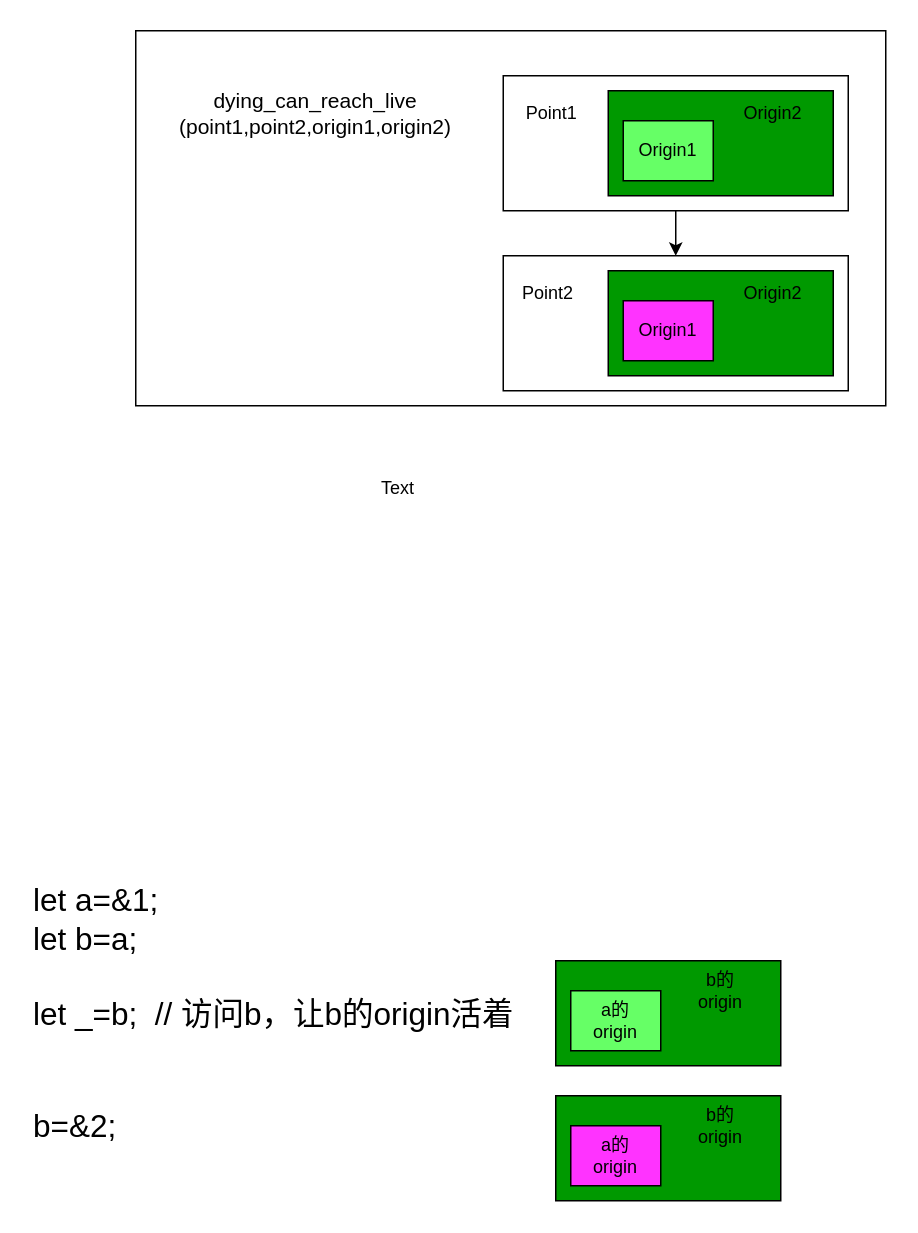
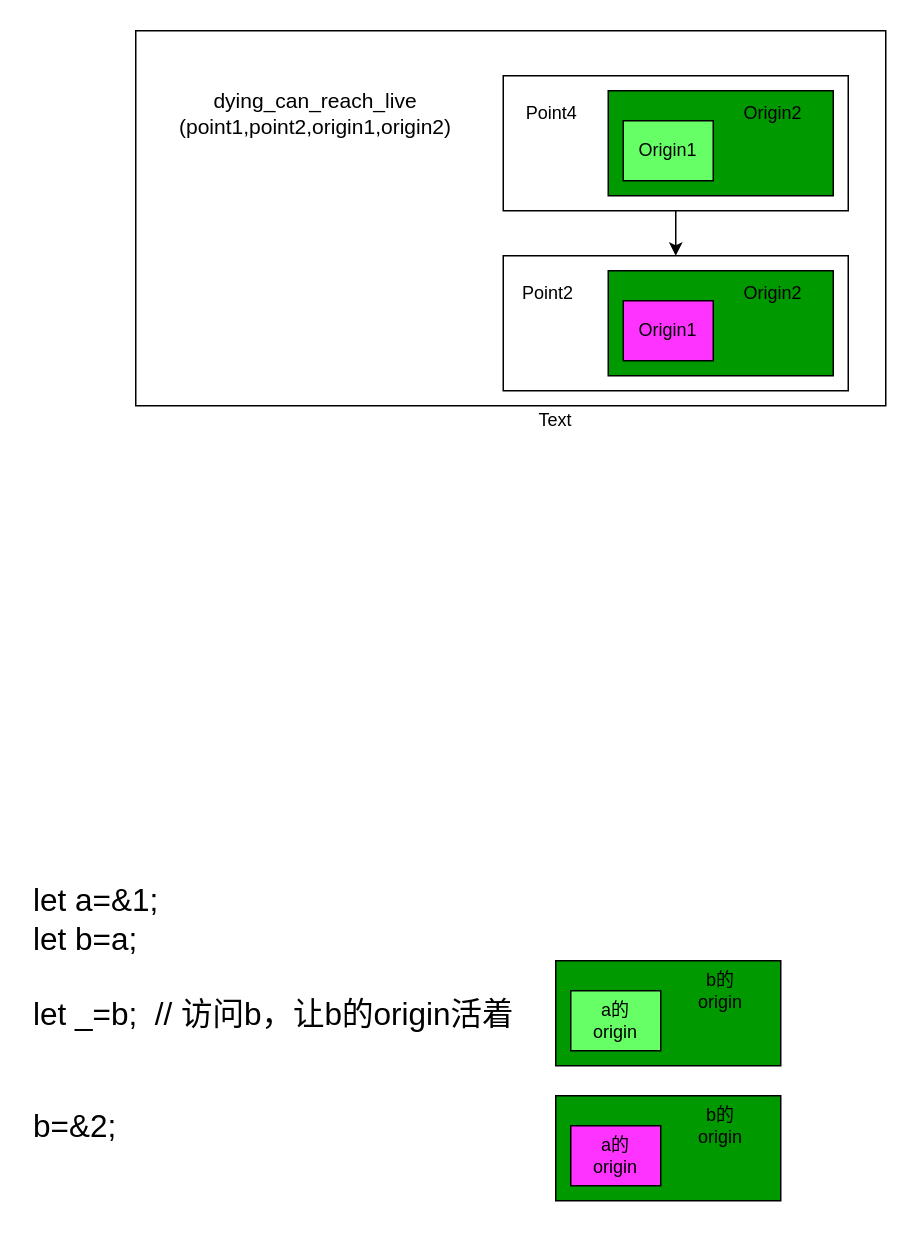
  <mxCell id="0" />
  <mxCell id="1" parent="0" />
  <mxCell id="2" value="" style="rounded=0;whiteSpace=wrap;html=1;fillColor=#FFFFFF;" vertex="1" parent="1"><mxGeometry x="90" y="20" width="500" height="250" as="geometry" /></mxCell>
  <mxCell id="3" value="" style="edgeStyle=orthogonalEdgeStyle;rounded=0;orthogonalLoop=1;jettySize=auto;html=1;fontSize=14;entryX=0.5;entryY=0;entryDx=0;entryDy=0;" edge="1" parent="1" source="4" target="11"><mxGeometry relative="1" as="geometry" /></mxCell>
  <mxCell id="4" value="" style="rounded=0;whiteSpace=wrap;html=1;fillColor=#FFFFFF;" vertex="1" parent="1"><mxGeometry x="335" y="50" width="230" height="90" as="geometry" /></mxCell>
  <mxCell id="5" value="" style="rounded=0;whiteSpace=wrap;html=1;fillColor=#009900;" vertex="1" parent="1"><mxGeometry x="405" y="60" width="150" height="70" as="geometry" /></mxCell>
  <mxCell id="6" value="Origin2" style="text;html=1;strokeColor=none;fillColor=none;align=center;verticalAlign=middle;whiteSpace=wrap;rounded=0;" vertex="1" parent="1"><mxGeometry x="495" y="65" width="40" height="20" as="geometry" /></mxCell>
- <mxCell id="7" value="Point1" style="text;html=1;strokeColor=none;fillColor=none;align=center;verticalAlign=middle;whiteSpace=wrap;rounded=0;" vertex="1" parent="1"><mxGeometry x="345" y="65" width="45" height="20" as="geometry" /></mxCell>
+ <mxCell id="7" value="Point4" style="text;html=1;strokeColor=none;fillColor=none;align=center;verticalAlign=middle;whiteSpace=wrap;rounded=0;" vertex="1" parent="1"><mxGeometry x="345" y="65" width="45" height="20" as="geometry" /></mxCell>
  <mxCell id="8" value="" style="group" vertex="1" connectable="0" parent="1"><mxGeometry x="415" y="80" width="60" height="40" as="geometry" /></mxCell>
  <mxCell id="9" value="" style="rounded=0;whiteSpace=wrap;html=1;fontSize=14;fillColor=#66FF66;" vertex="1" parent="8"><mxGeometry width="60" height="40" as="geometry" /></mxCell>
  <mxCell id="10" value="Origin1" style="text;html=1;strokeColor=none;fillColor=none;align=center;verticalAlign=middle;whiteSpace=wrap;rounded=0;" vertex="1" parent="8"><mxGeometry x="10" y="5" width="40" height="30" as="geometry" /></mxCell>
  <mxCell id="11" value="" style="rounded=0;whiteSpace=wrap;html=1;fillColor=#FFFFFF;" vertex="1" parent="1"><mxGeometry x="335" y="170" width="230" height="90" as="geometry" /></mxCell>
  <mxCell id="12" value="" style="rounded=0;whiteSpace=wrap;html=1;fillColor=#009900;" vertex="1" parent="1"><mxGeometry x="405" y="180" width="150" height="70" as="geometry" /></mxCell>
  <mxCell id="13" value="Origin2" style="text;html=1;strokeColor=none;fillColor=none;align=center;verticalAlign=middle;whiteSpace=wrap;rounded=0;" vertex="1" parent="1"><mxGeometry x="495" y="185" width="40" height="20" as="geometry" /></mxCell>
  <mxCell id="14" value="Point2" style="text;html=1;strokeColor=none;fillColor=none;align=center;verticalAlign=middle;whiteSpace=wrap;rounded=0;" vertex="1" parent="1"><mxGeometry x="345" y="185" width="40" height="20" as="geometry" /></mxCell>
  <mxCell id="15" value="" style="group;fillColor=#FF33FF;" vertex="1" connectable="0" parent="1"><mxGeometry x="415" y="200" width="60" height="40" as="geometry" /></mxCell>
  <mxCell id="16" value="" style="rounded=0;whiteSpace=wrap;html=1;fontSize=14;fillColor=#FF33FF;" vertex="1" parent="15"><mxGeometry width="60" height="40" as="geometry" /></mxCell>
  <mxCell id="17" value="Origin1" style="text;html=1;strokeColor=none;fillColor=none;align=center;verticalAlign=middle;whiteSpace=wrap;rounded=0;" vertex="1" parent="15"><mxGeometry x="10" y="5" width="40" height="30" as="geometry" /></mxCell>
  <mxCell id="18" value="dying_can_reach_live&lt;br&gt;(point1,point2,origin1,origin2)" style="text;html=1;strokeColor=none;fillColor=none;align=center;verticalAlign=middle;whiteSpace=wrap;rounded=0;fontSize=14;" vertex="1" parent="1"><mxGeometry x="190" y="65" width="40" height="20" as="geometry" /></mxCell>
- <mxCell id="19" value="Text" style="text;html=1;strokeColor=none;fillColor=none;align=center;verticalAlign=middle;whiteSpace=wrap;rounded=0;" vertex="1" parent="1"><mxGeometry x="245" y="315" width="40" height="20" as="geometry" /></mxCell>
+ <mxCell id="19" value="Text" style="text;html=1;strokeColor=none;fillColor=none;align=center;verticalAlign=middle;whiteSpace=wrap;rounded=0;" vertex="1" parent="1"><mxGeometry x="350" y="270" width="40" height="20" as="geometry" /></mxCell>
  <mxCell id="20" value="let a=&amp;amp;1;&lt;br style=&quot;font-size: 21px&quot;&gt;let b=a;&lt;br style=&quot;font-size: 21px&quot;&gt;&lt;br style=&quot;font-size: 21px&quot;&gt;let _=b;&amp;nbsp; // 访问b，让b的origin活着&lt;br&gt;&lt;br&gt;&lt;br style=&quot;font-size: 21px&quot;&gt;b=&amp;amp;2;" style="text;html=1;strokeColor=none;fillColor=none;align=left;verticalAlign=middle;whiteSpace=wrap;rounded=0;fontSize=21;" vertex="1" parent="1"><mxGeometry x="20" y="560" width="400" height="230" as="geometry" /></mxCell>
  <mxCell id="21" value="" style="rounded=0;whiteSpace=wrap;html=1;fillColor=#009900;" vertex="1" parent="1"><mxGeometry x="370" y="640" width="150" height="70" as="geometry" /></mxCell>
  <mxCell id="22" value="" style="group" vertex="1" connectable="0" parent="1"><mxGeometry x="380" y="660" width="60" height="40" as="geometry" /></mxCell>
  <mxCell id="23" value="" style="rounded=0;whiteSpace=wrap;html=1;fontSize=14;fillColor=#66FF66;" vertex="1" parent="22"><mxGeometry width="60" height="40" as="geometry" /></mxCell>
  <mxCell id="24" value="a的origin" style="text;html=1;strokeColor=none;fillColor=none;align=center;verticalAlign=middle;whiteSpace=wrap;rounded=0;" vertex="1" parent="22"><mxGeometry x="10" y="5" width="40" height="30" as="geometry" /></mxCell>
  <mxCell id="25" value="b的origin" style="text;html=1;strokeColor=none;fillColor=none;align=center;verticalAlign=middle;whiteSpace=wrap;rounded=0;" vertex="1" parent="1"><mxGeometry x="460" y="650" width="40" height="20" as="geometry" /></mxCell>
  <mxCell id="26" value="" style="rounded=0;whiteSpace=wrap;html=1;fillColor=#009900;" vertex="1" parent="1"><mxGeometry x="370" y="730" width="150" height="70" as="geometry" /></mxCell>
  <mxCell id="27" value="" style="group" vertex="1" connectable="0" parent="1"><mxGeometry x="380" y="750" width="60" height="40" as="geometry" /></mxCell>
  <mxCell id="28" value="" style="rounded=0;whiteSpace=wrap;html=1;fontSize=14;fillColor=#ff33ff;" vertex="1" parent="27"><mxGeometry width="60" height="40" as="geometry" /></mxCell>
  <mxCell id="29" value="a的origin" style="text;html=1;strokeColor=none;fillColor=none;align=center;verticalAlign=middle;whiteSpace=wrap;rounded=0;" vertex="1" parent="27"><mxGeometry x="10" y="5" width="40" height="30" as="geometry" /></mxCell>
  <mxCell id="30" value="b的origin" style="text;html=1;strokeColor=none;fillColor=none;align=center;verticalAlign=middle;whiteSpace=wrap;rounded=0;" vertex="1" parent="1"><mxGeometry x="460" y="740" width="40" height="20" as="geometry" /></mxCell>
